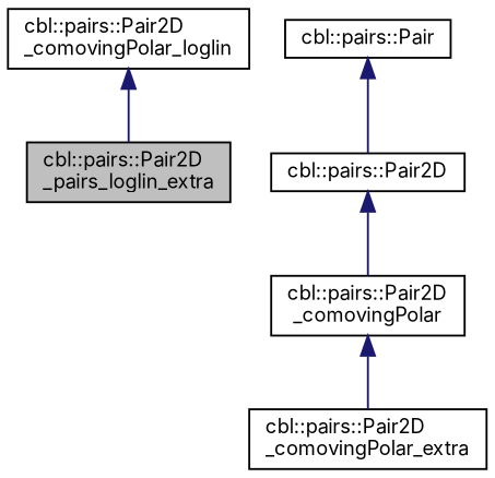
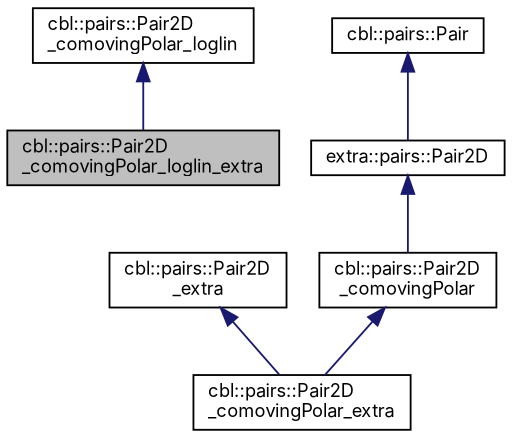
  digraph {
    fontname=Inter
    node [color=black fillcolor=white fontname=Inter fontsize=10 shape=record style=filled]
    edge [color=midnightblue dir=back fontname=Inter fontsize=10 labelfontname=Helvetica labelfontsize=10 style=solid]
-   n1 [fillcolor=grey75 fontcolor=black height=0.2 label="cbl::pairs::Pair2D\l_pairs_loglin_extra" width=0.4]
+   n1 [fillcolor=grey75 fontcolor=black height=0.2 label="cbl::pairs::Pair2D\l_comovingPolar_loglin_extra" width=0.4]
    n2 [height=0.2 label="cbl::pairs::Pair2D\l_comovingPolar_extra" width=0.4]
-   n4 [height=0.2 label="cbl::pairs::Pair2D" width=0.4]
+   n3 [height=0.2 label="cbl::pairs::Pair2D\l_extra" width=0.4]
+   n4 [height=0.2 label="extra::pairs::Pair2D" width=0.4]
    n5 [height=0.2 label="cbl::pairs::Pair2D\l_comovingPolar" width=0.4]
    n6 [height=0.2 label="cbl::pairs::Pair" width=0.4]
    n7 [height=0.2 label="cbl::pairs::Pair2D\l_comovingPolar_loglin" width=0.4]
+   n3 -> n2
    n4 -> n5
    n5 -> n2
    n6 -> n4
    n7 -> n1
  }
